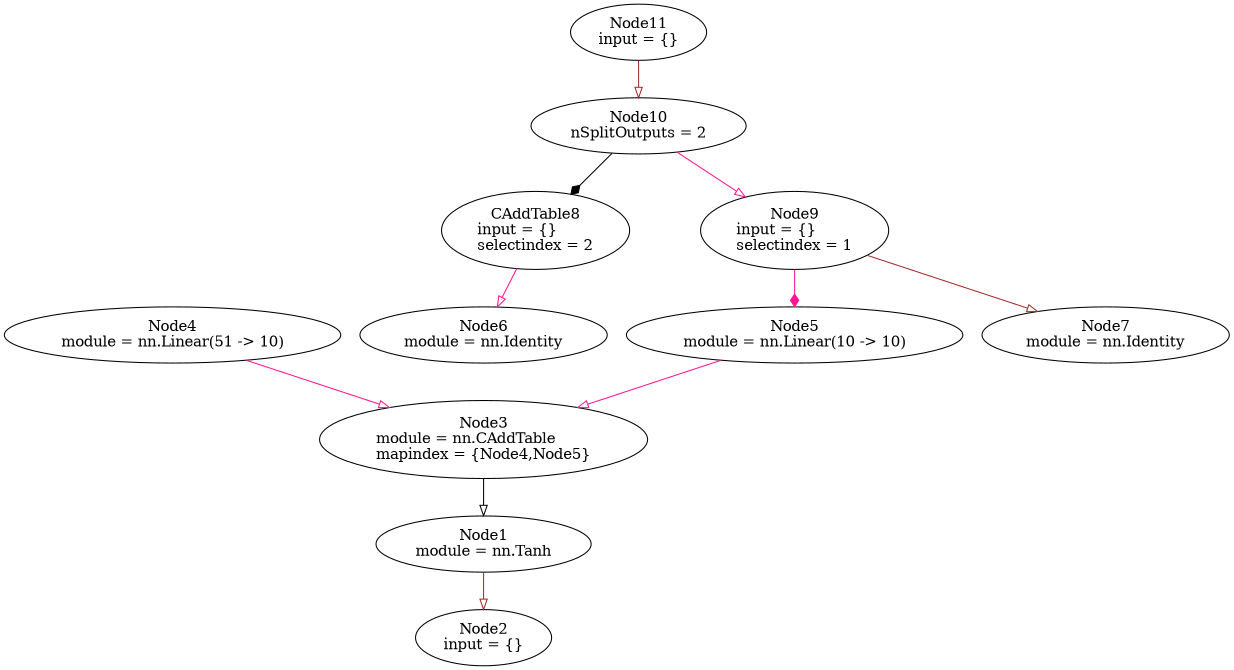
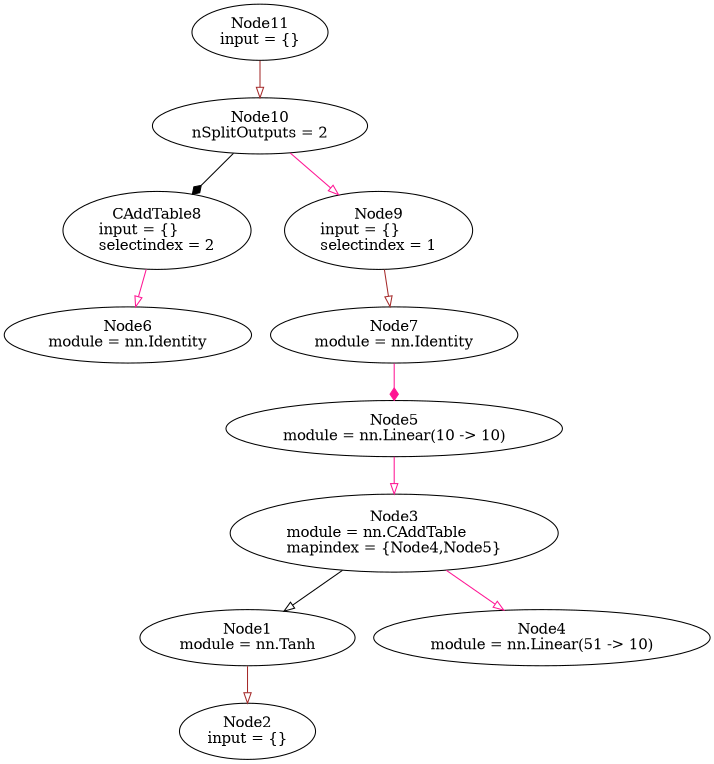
  digraph {
    node [shape=oval]
    edge [arrowhead=onormal color=deeppink]
    n1 [height=0.74639 label="Node1\nmodule = nn.Tanh" width=2.3374]
    n2 [height=0.74639 label="Node2\ninput = {}" width=1.4535]
    n3 [height=1.041 label="Node3\nmodule = nn.CAddTable\lmapindex = {Node4,Node5}" width=3.457]
    n4 [height=0.74639 label="Node4\nmodule = nn.Linear(51 -> 10)" width=3.5748]
    n5 [height=0.74639 label="Node5\nmodule = nn.Linear(10 -> 10)" width=3.5748]
    n6 [height=0.74639 label="Node6\nmodule = nn.Identity" width=2.6124]
    n7 [height=0.74639 label="Node7\nmodule = nn.Identity" width=2.6124]
    n8 [height=1.041 label="CAddTable8\ninput = {}\lselectindex = 2" width=1.9642]
    n9 [height=1.041 label="Node9\ninput = {}\lselectindex = 1" width=1.9642]
    n10 [height=0.74639 label="Node10\nnSplitOutputs = 2" width=2.2392]
    n11 [height=0.74639 label="Node11\ninput = {}" width=1.4535]
    n1 -> n2 [color=brown]
    n3 -> n1 [color=black]
-   n4 -> n3
+   n3 -> n4
    n5 -> n3
-   n9 -> n5 [arrowhead=diamond]
+   n7 -> n5 [arrowhead=diamond]
    n8 -> n6
    n9 -> n7 [color=brown]
    n10 -> n8 [arrowhead=diamond color=black]
    n10 -> n9
    n11 -> n10 [color=brown]
  }
